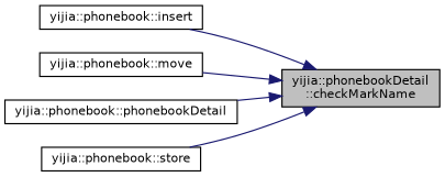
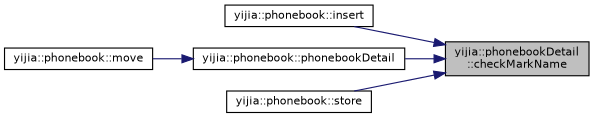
  digraph {
    rankdir=RL
    node [color=black fillcolor=white fontname=Helvetica fontsize=10 shape=record style=filled]
    edge [color=midnightblue dir=back fontname=Helvetica fontsize=10 labelfontname=Helvetica labelfontsize=10 style=solid]
    n1 [fillcolor=grey75 fontcolor=black height=0.2 label="yijia::phonebookDetail\l::checkMarkName" width=0.4]
    n2 [height=0.2 label="yijia::phonebook::insert" width=0.4]
    n3 [height=0.2 label="yijia::phonebook::move" width=0.4]
    n4 [height=0.2 label="yijia::phonebook::phonebookDetail" width=0.4]
    n5 [height=0.2 label="yijia::phonebook::store" width=0.4]
    n1 -> n2
-   n1 -> n3
+   n4 -> n3
    n1 -> n4
    n1 -> n5
  }
